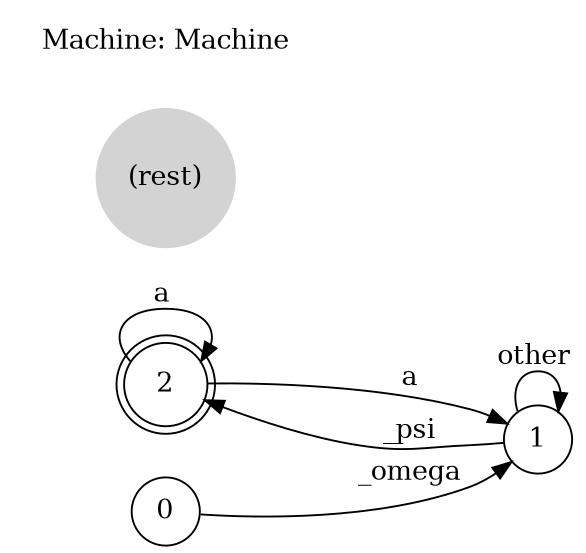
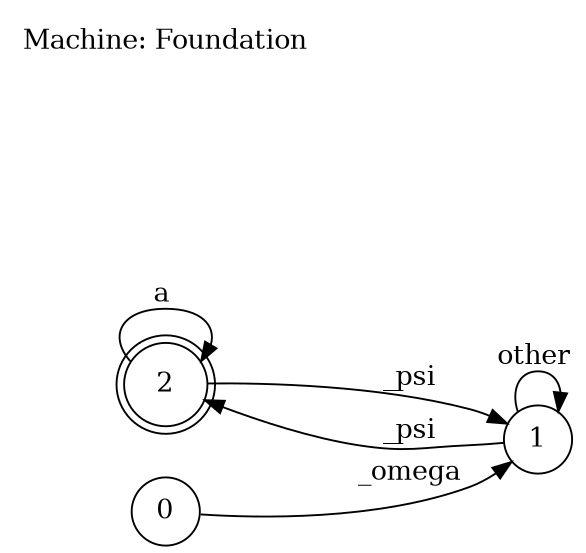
  digraph {
    rankdir=LR
    node [shape=circle]
    2 [shape=doublecircle]
    1
    0
-   "(rest)" [color=lightgrey style=filled]
-   "Machine: Foundation" [shape=plaintext label="Machine: Machine"]
+   "Machine: Foundation" [shape=plaintext]
    2 -> 2 [label="a "]
-   2 -> 1 [label="a "]
+   2 -> 1 [label="_psi "]
    1 -> 2 [label="_psi "]
    1 -> 1 [label="other "]
    0 -> 1 [label="_omega "]
  }
